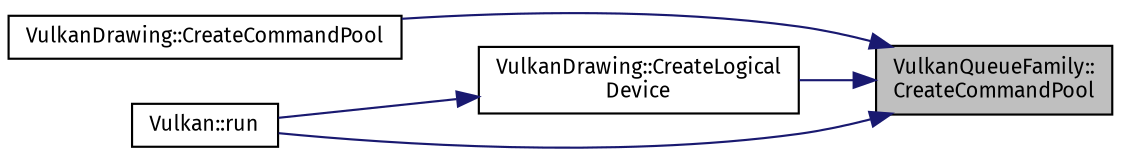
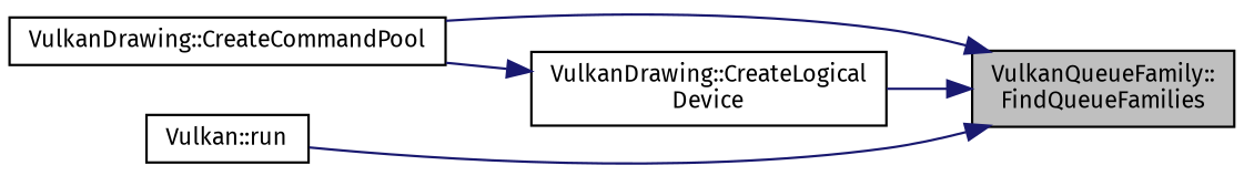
  digraph {
    fontname="Fira Sans"
    rankdir=RL
    node [color=black fillcolor=white fontname="Fira Sans" fontsize=10 shape=record style=filled]
    edge [color=midnightblue dir=back fontname="Fira Sans" fontsize=10 labelfontname=Helvetica labelfontsize=10 style=solid]
-   n1 [fillcolor=grey75 fontcolor=black height=0.2 label="VulkanQueueFamily::\lCreateCommandPool" width=0.4]
+   n1 [fillcolor=grey75 fontcolor=black height=0.2 label="VulkanQueueFamily::\lFindQueueFamilies" width=0.4]
    n2 [height=0.2 label="VulkanDrawing::CreateCommandPool" width=0.4]
    n3 [height=0.2 label="VulkanDrawing::CreateLogical\lDevice" width=0.4]
    n4 [height=0.2 label="Vulkan::run" width=0.4]
    n1 -> n2
    n1 -> n3
    n1 -> n4
-   n3 -> n4
+   n3 -> n2
  }
